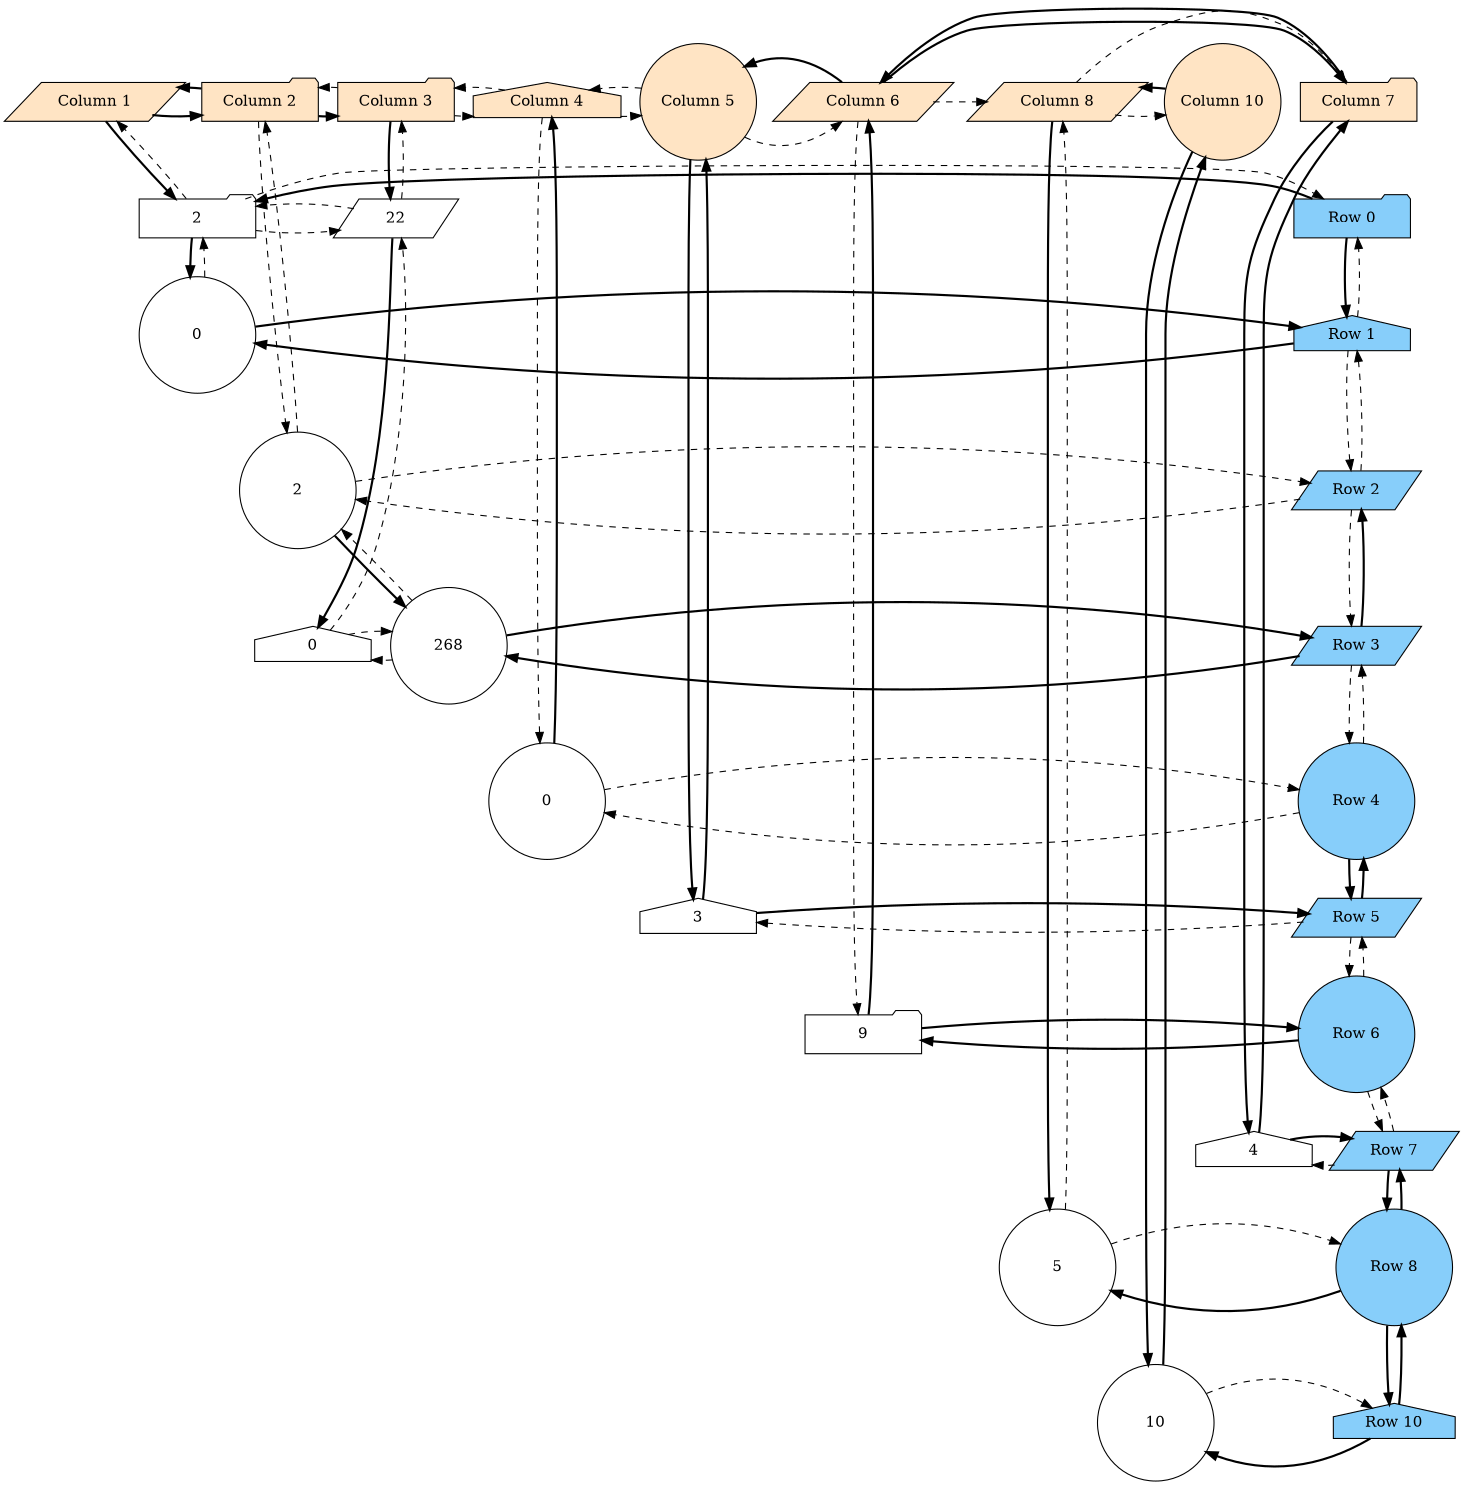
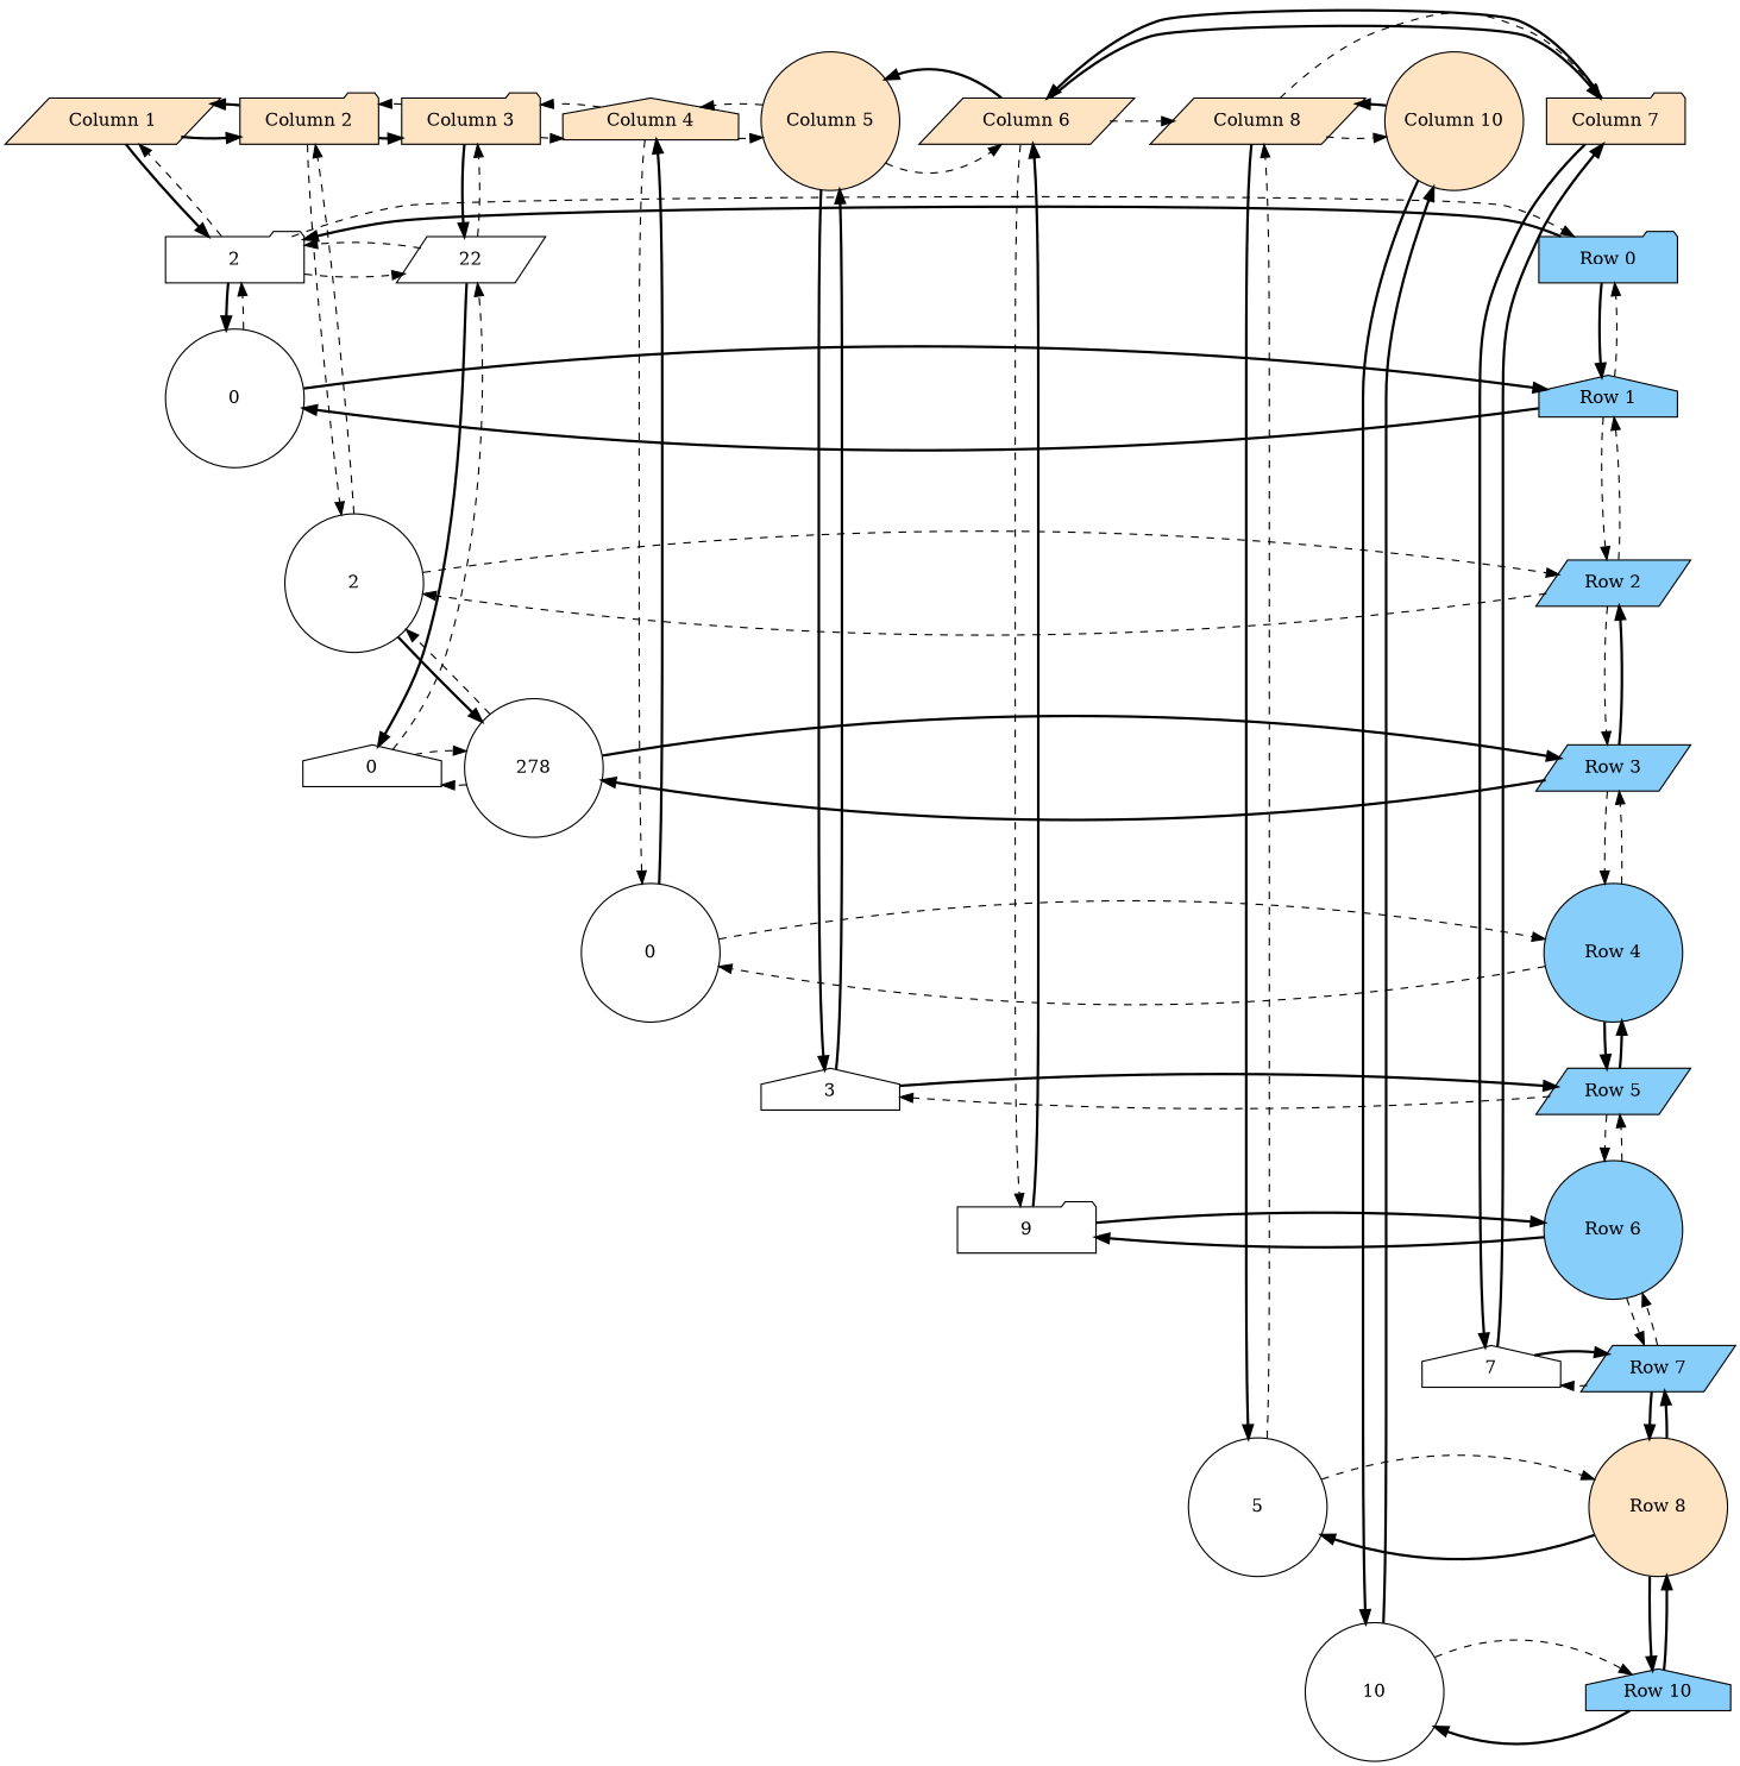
  digraph {
    fontname="DejaVu Serif"
    node [fontname="DejaVu Serif" group=1 shape=circle style=filled]
    edge [fontname="DejaVu Serif" style=dashed]
    n1 [fillcolor=bisque1 label="Column 1" shape=parallelogram width=1.5]
    n2 [fillcolor=bisque1 group=2 label="Column 2" shape=folder width=1.5]
    n3 [fillcolor=bisque1 group=3 label="Column 3" shape=folder width=1.5]
    n4 [fillcolor=bisque1 group=4 label="Column 4" shape=house width=1.5]
    n5 [fillcolor=bisque1 group=5 label="Column 5" width=1.5]
    n6 [fillcolor=bisque1 group=6 label="Column 6" shape=parallelogram width=1.5]
    n7 [fillcolor=bisque1 group=7 label="Column 7" shape=folder width=1.5]
    n8 [fillcolor=bisque1 group=8 label="Column 8" shape=parallelogram width=1.5]
    n9 [fillcolor=bisque1 group=10 label="Column 10" width=1.5]
    n10 [fillcolor=lightskyblue label="Row 0" shape=folder width=1.5]
    n11 [label=2 shape=folder width=1.5 style=""]
    n12 [group=3 label=22 shape=parallelogram width=1.5 style=""]
    n13 [fillcolor=lightskyblue label="Row 1" shape=house width=1.5]
    n14 [label=0 width=1.5 style=""]
    n15 [fillcolor=lightskyblue label="Row 2" shape=parallelogram width=1.5]
    n16 [group=2 label=2 width=1.5 style=""]
    n17 [fillcolor=lightskyblue label="Row 3" shape=parallelogram width=1.5]
-   n18 [group=2 label=268 width=1.5 style=""]
+   n18 [group=2 label=278 width=1.5 style=""]
    n19 [group=3 label=0 shape=house width=1.5 style=""]
    n20 [fillcolor=lightskyblue label="Row 4" width=1.5]
    n21 [group=4 label=0 width=1.5 style=""]
    n22 [fillcolor=lightskyblue label="Row 5" shape=parallelogram width=1.5]
    n23 [group=5 label=3 shape=house width=1.5 style=""]
    n24 [fillcolor=lightskyblue label="Row 6" width=1.5]
    n25 [group=6 label=9 shape=folder width=1.5 style=""]
    n26 [fillcolor=lightskyblue label="Row 7" shape=parallelogram width=1.5]
-   n27 [group=7 label=4 shape=house width=1.5 style=""]
-   n28 [fillcolor=lightskyblue label="Row 8" width=1.5]
+   n27 [group=7 label=7 shape=house width=1.5 style=""]
+   n28 [fillcolor=bisque1 label="Row 8" width=1.5]
    n29 [group=8 label=5 width=1.5 style=""]
    n30 [fillcolor=lightskyblue label="Row 10" shape=house width=1.5]
    n31 [group=10 label=10 width=1.5 style=""]
    subgraph sub_1 {
      rank=same
      n1
      n2
      n3
      n4
      n5
      n6
      n7
      n8
      n9
    }
    subgraph sub_2 {
      rank=same
      n10
      n11
    }
    subgraph sub_3 {
      rank=same
      n11
      n12
    }
    subgraph sub_4 {
      rank=same
      n11
      n12
    }
    subgraph sub_5 {
      rank=same
      n13
      n14
    }
    subgraph sub_6 {
      rank=same
      n15
      n16
    }
    subgraph sub_7 {
      rank=same
      n17
      n18
    }
    subgraph sub_8 {
      rank=same
      n18
      n19
    }
    subgraph sub_9 {
      rank=same
      n18
      n19
    }
    subgraph sub_10 {
      rank=same
      n20
      n21
    }
    subgraph sub_11 {
      rank=same
      n22
      n23
    }
    subgraph sub_12 {
      rank=same
      n24
      n25
    }
    subgraph sub_13 {
      rank=same
      n26
      n27
    }
    subgraph sub_14 {
      rank=same
      n28
      n29
    }
    subgraph sub_15 {
      rank=same
      n30
      n31
    }
    subgraph sub_16 {
      rank=same
    }
    n1 -> n2 [style=bold]
    n1 -> n11 [style=bold]
    n2 -> n1 [style=bold]
    n2 -> n3 [style=bold]
    n2 -> n16
    n3 -> n2
    n3 -> n4
    n3 -> n12 [style=bold]
    n4 -> n3
    n4 -> n5
    n4 -> n21
    n5 -> n4
    n5 -> n6
    n5 -> n23 [style=bold]
    n6 -> n5 [style=bold]
    n6 -> n7 [style=bold]
    n6 -> n8
    n6 -> n25
    n7 -> n6 [style=bold]
    n7 -> n27 [style=bold]
    n8 -> n7
    n8 -> n9
    n8 -> n29 [style=bold]
    n9 -> n8 [style=bold]
    n9 -> n31 [style=bold]
    n10 -> n11 [style=bold]
    n10 -> n13 [style=bold]
    n11 -> n1
    n11 -> n10
    n11 -> n12
    n11 -> n14 [style=bold]
    n12 -> n3
    n12 -> n11
    n12 -> n19 [style=bold]
    n13 -> n10
    n13 -> n14 [style=bold]
    n13 -> n15
    n14 -> n11
    n14 -> n13 [style=bold]
    n15 -> n13
    n15 -> n16
    n15 -> n17
    n16 -> n2
    n16 -> n15
    n16 -> n18 [style=bold]
    n17 -> n15 [style=bold]
    n17 -> n18 [style=bold]
    n17 -> n20
    n18 -> n16
    n18 -> n17 [style=bold]
    n18 -> n19
    n19 -> n12
    n19 -> n18
    n20 -> n17
    n20 -> n21
    n20 -> n22 [style=bold]
    n21 -> n4 [style=bold]
    n21 -> n20
    n22 -> n20 [style=bold]
    n22 -> n23
    n22 -> n24
    n23 -> n5 [style=bold]
    n23 -> n22 [style=bold]
    n24 -> n22
    n24 -> n25 [style=bold]
    n24 -> n26
    n25 -> n6 [style=bold]
    n25 -> n24 [style=bold]
    n26 -> n24
    n26 -> n27
    n26 -> n28 [style=bold]
    n27 -> n7 [style=bold]
    n27 -> n26 [style=bold]
    n28 -> n26 [style=bold]
    n28 -> n29 [style=bold]
    n28 -> n30 [style=bold]
    n29 -> n8
    n29 -> n28
    n30 -> n28 [style=bold]
    n30 -> n31 [style=bold]
    n31 -> n9 [style=bold]
    n31 -> n30
  }
